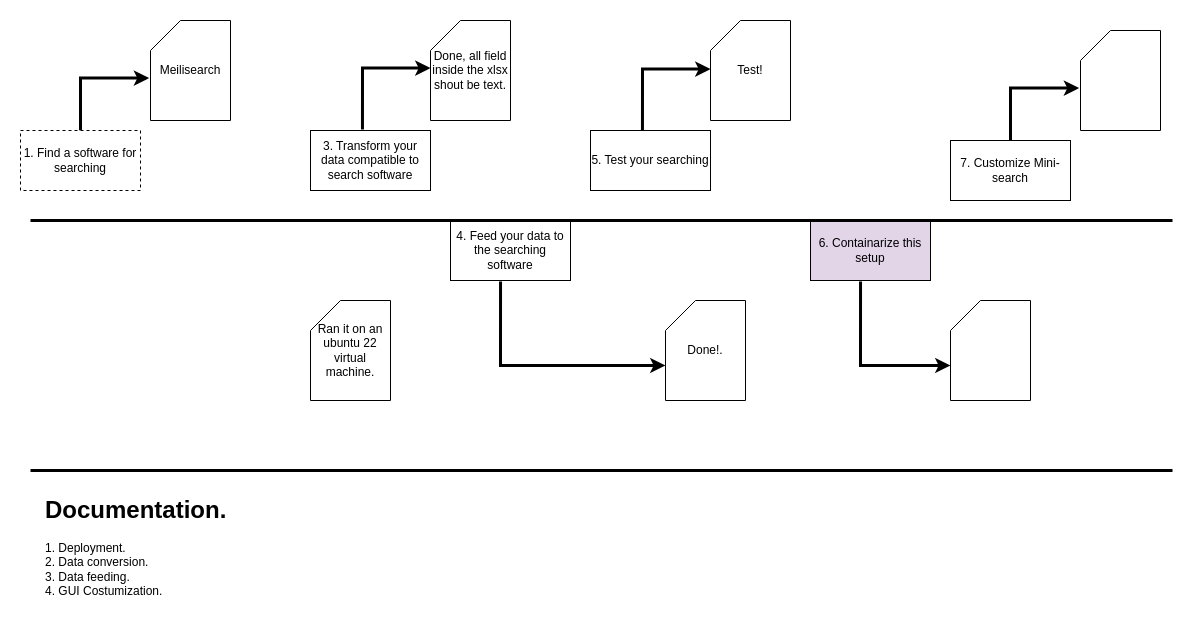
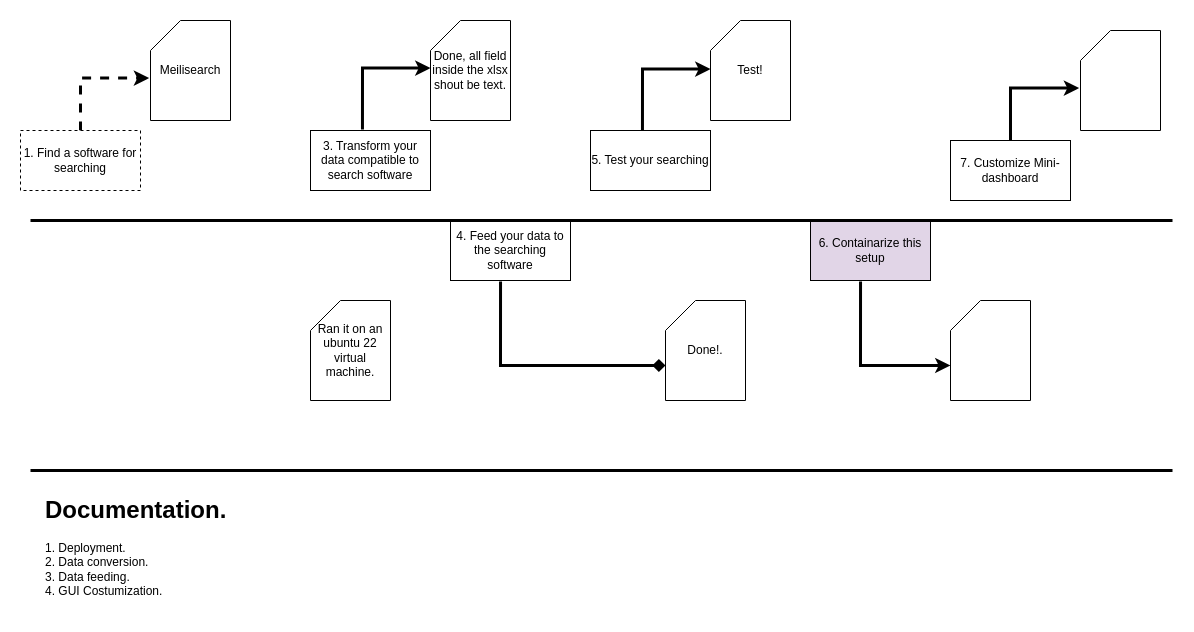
  <mxCell id="0" />
  <mxCell id="1" parent="0" />
- <mxCell id="2" style="edgeStyle=orthogonalEdgeStyle;rounded=0;orthogonalLoop=1;jettySize=auto;html=1;exitX=0.5;exitY=0;exitDx=0;exitDy=0;entryX=-0.017;entryY=0.576;entryDx=0;entryDy=0;entryPerimeter=0;strokeWidth=3;" parent="1" source="3" target="8" edge="1"><mxGeometry relative="1" as="geometry"><Array as="points"><mxPoint x="80" y="78" /></Array></mxGeometry></mxCell>
+ <mxCell id="2" style="edgeStyle=orthogonalEdgeStyle;rounded=0;orthogonalLoop=1;jettySize=auto;html=1;exitX=0.5;exitY=0;exitDx=0;exitDy=0;entryX=-0.017;entryY=0.576;entryDx=0;entryDy=0;entryPerimeter=0;strokeWidth=3;dashed=1;" parent="1" source="3" target="8" edge="1"><mxGeometry relative="1" as="geometry"><Array as="points"><mxPoint x="80" y="78" /></Array></mxGeometry></mxCell>
  <mxCell id="3" value="1. Find a software for searching" style="rounded=0;whiteSpace=wrap;html=1;dashed=1;" parent="1" vertex="1"><mxGeometry x="20" y="130" width="120" height="60" as="geometry" /></mxCell>
  <mxCell id="4" value="3. Transform your data compatible to search software" style="rounded=0;whiteSpace=wrap;html=1;" parent="1" vertex="1"><mxGeometry x="310" y="130" width="120" height="60" as="geometry" /></mxCell>
  <mxCell id="5" value="4. Feed your data to the searching software" style="rounded=0;whiteSpace=wrap;html=1;" parent="1" vertex="1"><mxGeometry x="450" y="220" width="120" height="60" as="geometry" /></mxCell>
  <mxCell id="6" value="5. Test your searching" style="rounded=0;whiteSpace=wrap;html=1;" parent="1" vertex="1"><mxGeometry x="590" y="130" width="120" height="60" as="geometry" /></mxCell>
  <mxCell id="7" value="" style="endArrow=none;html=1;rounded=0;strokeWidth=3;" parent="1" edge="1"><mxGeometry width="50" height="50" relative="1" as="geometry"><mxPoint x="30" y="470" as="sourcePoint" /><mxPoint x="1172" y="470" as="targetPoint" /></mxGeometry></mxCell>
  <mxCell id="8" value="Meilisearch" style="shape=card;whiteSpace=wrap;html=1;" parent="1" vertex="1"><mxGeometry x="150" y="20" width="80" height="100" as="geometry" /></mxCell>
  <mxCell id="9" value="Ran it on an ubuntu 22 virtual machine." style="shape=card;whiteSpace=wrap;html=1;" parent="1" vertex="1"><mxGeometry x="310" y="300" width="80" height="100" as="geometry" /></mxCell>
  <mxCell id="10" value="Done, all field inside the xlsx shout be text." style="shape=card;whiteSpace=wrap;html=1;" vertex="1" parent="1"><mxGeometry x="430" y="20" width="80" height="100" as="geometry" /></mxCell>
  <mxCell id="11" value="Done!." style="shape=card;whiteSpace=wrap;html=1;" vertex="1" parent="1"><mxGeometry x="665" y="300" width="80" height="100" as="geometry" /></mxCell>
  <mxCell id="12" value="Test!" style="shape=card;whiteSpace=wrap;html=1;" vertex="1" parent="1"><mxGeometry x="710" y="20" width="80" height="100" as="geometry" /></mxCell>
  <mxCell id="13" style="edgeStyle=orthogonalEdgeStyle;rounded=0;orthogonalLoop=1;jettySize=auto;html=1;exitX=0.433;exitY=-0.017;exitDx=0;exitDy=0;entryX=-0.017;entryY=0.576;entryDx=0;entryDy=0;entryPerimeter=0;strokeWidth=3;exitPerimeter=0;" edge="1" parent="1" source="4"><mxGeometry relative="1" as="geometry"><Array as="points"><mxPoint x="362" y="68" /></Array><mxPoint x="361.36" y="120" as="sourcePoint" /><mxPoint x="430" y="67.6" as="targetPoint" /></mxGeometry></mxCell>
- <mxCell id="14" style="edgeStyle=orthogonalEdgeStyle;rounded=0;orthogonalLoop=1;jettySize=auto;html=1;exitX=0.417;exitY=1.017;exitDx=0;exitDy=0;entryX=0;entryY=0;entryDx=0;entryDy=65;entryPerimeter=0;strokeWidth=3;exitPerimeter=0;" edge="1" parent="1" source="5" target="11"><mxGeometry relative="1" as="geometry"><mxPoint x="470" y="320" as="sourcePoint" /><mxPoint x="550" y="405" as="targetPoint" /></mxGeometry></mxCell>
+ <mxCell id="14" style="edgeStyle=orthogonalEdgeStyle;rounded=0;orthogonalLoop=1;jettySize=auto;html=1;exitX=0.417;exitY=1.017;exitDx=0;exitDy=0;entryX=0;entryY=0;entryDx=0;entryDy=65;entryPerimeter=0;strokeWidth=3;exitPerimeter=0;endArrow=diamond;" edge="1" parent="1" source="5" target="11"><mxGeometry relative="1" as="geometry"><mxPoint x="470" y="320" as="sourcePoint" /><mxPoint x="550" y="405" as="targetPoint" /></mxGeometry></mxCell>
  <mxCell id="15" style="edgeStyle=orthogonalEdgeStyle;rounded=0;orthogonalLoop=1;jettySize=auto;html=1;exitX=0.433;exitY=-0.017;exitDx=0;exitDy=0;entryX=-0.017;entryY=0.576;entryDx=0;entryDy=0;entryPerimeter=0;strokeWidth=3;exitPerimeter=0;" edge="1" parent="1"><mxGeometry relative="1" as="geometry"><Array as="points"><mxPoint x="642" y="69.02" /></Array><mxPoint x="641.96" y="130" as="sourcePoint" /><mxPoint x="710" y="68.62" as="targetPoint" /></mxGeometry></mxCell>
  <mxCell id="16" value="6. Containarize this setup" style="rounded=0;whiteSpace=wrap;html=1;fillColor=#e1d5e7;" vertex="1" parent="1"><mxGeometry x="810" y="220" width="120" height="60" as="geometry" /></mxCell>
  <mxCell id="17" value="" style="shape=card;whiteSpace=wrap;html=1;" vertex="1" parent="1"><mxGeometry x="950" y="300" width="80" height="100" as="geometry" /></mxCell>
  <mxCell id="18" style="edgeStyle=orthogonalEdgeStyle;rounded=0;orthogonalLoop=1;jettySize=auto;html=1;exitX=0.417;exitY=1.017;exitDx=0;exitDy=0;entryX=0;entryY=0;entryDx=0;entryDy=65;entryPerimeter=0;strokeWidth=3;exitPerimeter=0;" edge="1" parent="1" source="16" target="17"><mxGeometry relative="1" as="geometry"><mxPoint x="830" y="320" as="sourcePoint" /><mxPoint x="910" y="405" as="targetPoint" /></mxGeometry></mxCell>
  <mxCell id="19" style="edgeStyle=orthogonalEdgeStyle;rounded=0;orthogonalLoop=1;jettySize=auto;html=1;exitX=0.5;exitY=0;exitDx=0;exitDy=0;entryX=-0.017;entryY=0.576;entryDx=0;entryDy=0;entryPerimeter=0;strokeWidth=3;" edge="1" parent="1" source="20" target="21"><mxGeometry relative="1" as="geometry"><Array as="points"><mxPoint x="1010" y="88" /></Array></mxGeometry></mxCell>
- <mxCell id="20" value="7. Customize Mini-search" style="rounded=0;whiteSpace=wrap;html=1;" vertex="1" parent="1"><mxGeometry x="950" y="140" width="120" height="60" as="geometry" /></mxCell>
+ <mxCell id="20" value="7. Customize Mini-dashboard" style="rounded=0;whiteSpace=wrap;html=1;" vertex="1" parent="1"><mxGeometry x="950" y="140" width="120" height="60" as="geometry" /></mxCell>
  <mxCell id="21" value="" style="shape=card;whiteSpace=wrap;html=1;" vertex="1" parent="1"><mxGeometry x="1080" y="30" width="80" height="100" as="geometry" /></mxCell>
  <mxCell id="22" value="" style="endArrow=none;html=1;rounded=0;strokeWidth=3;" edge="1" parent="1"><mxGeometry width="50" height="50" relative="1" as="geometry"><mxPoint x="30" y="220" as="sourcePoint" /><mxPoint x="1172" y="220" as="targetPoint" /></mxGeometry></mxCell>
  <mxCell id="23" value="&lt;h1&gt;Documentation.&lt;/h1&gt;&lt;div&gt;1. Deployment.&lt;/div&gt;&lt;div&gt;2. Data conversion.&lt;/div&gt;&lt;div&gt;3. Data feeding.&lt;/div&gt;&lt;div&gt;4. GUI Costumization.&lt;/div&gt;" style="text;html=1;strokeColor=none;fillColor=none;spacing=5;spacingTop=-20;whiteSpace=wrap;overflow=hidden;rounded=0;" vertex="1" parent="1"><mxGeometry x="40" y="490" width="190" height="120" as="geometry" /></mxCell>
